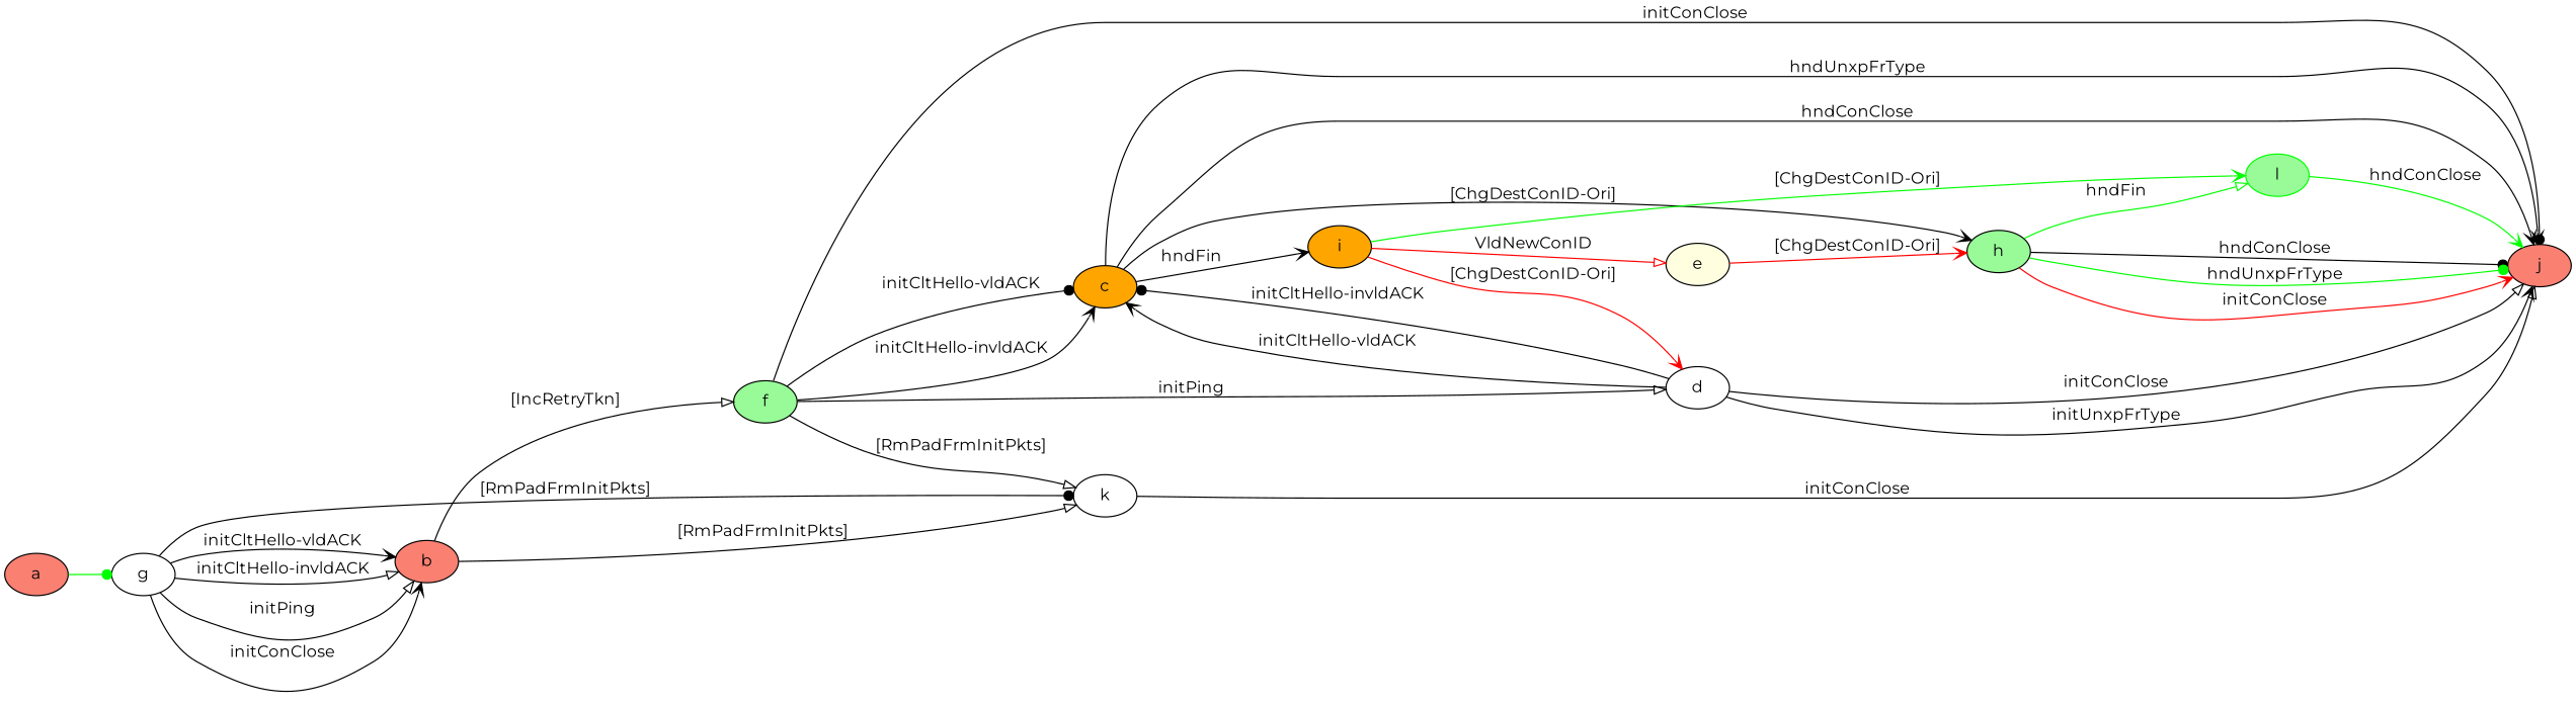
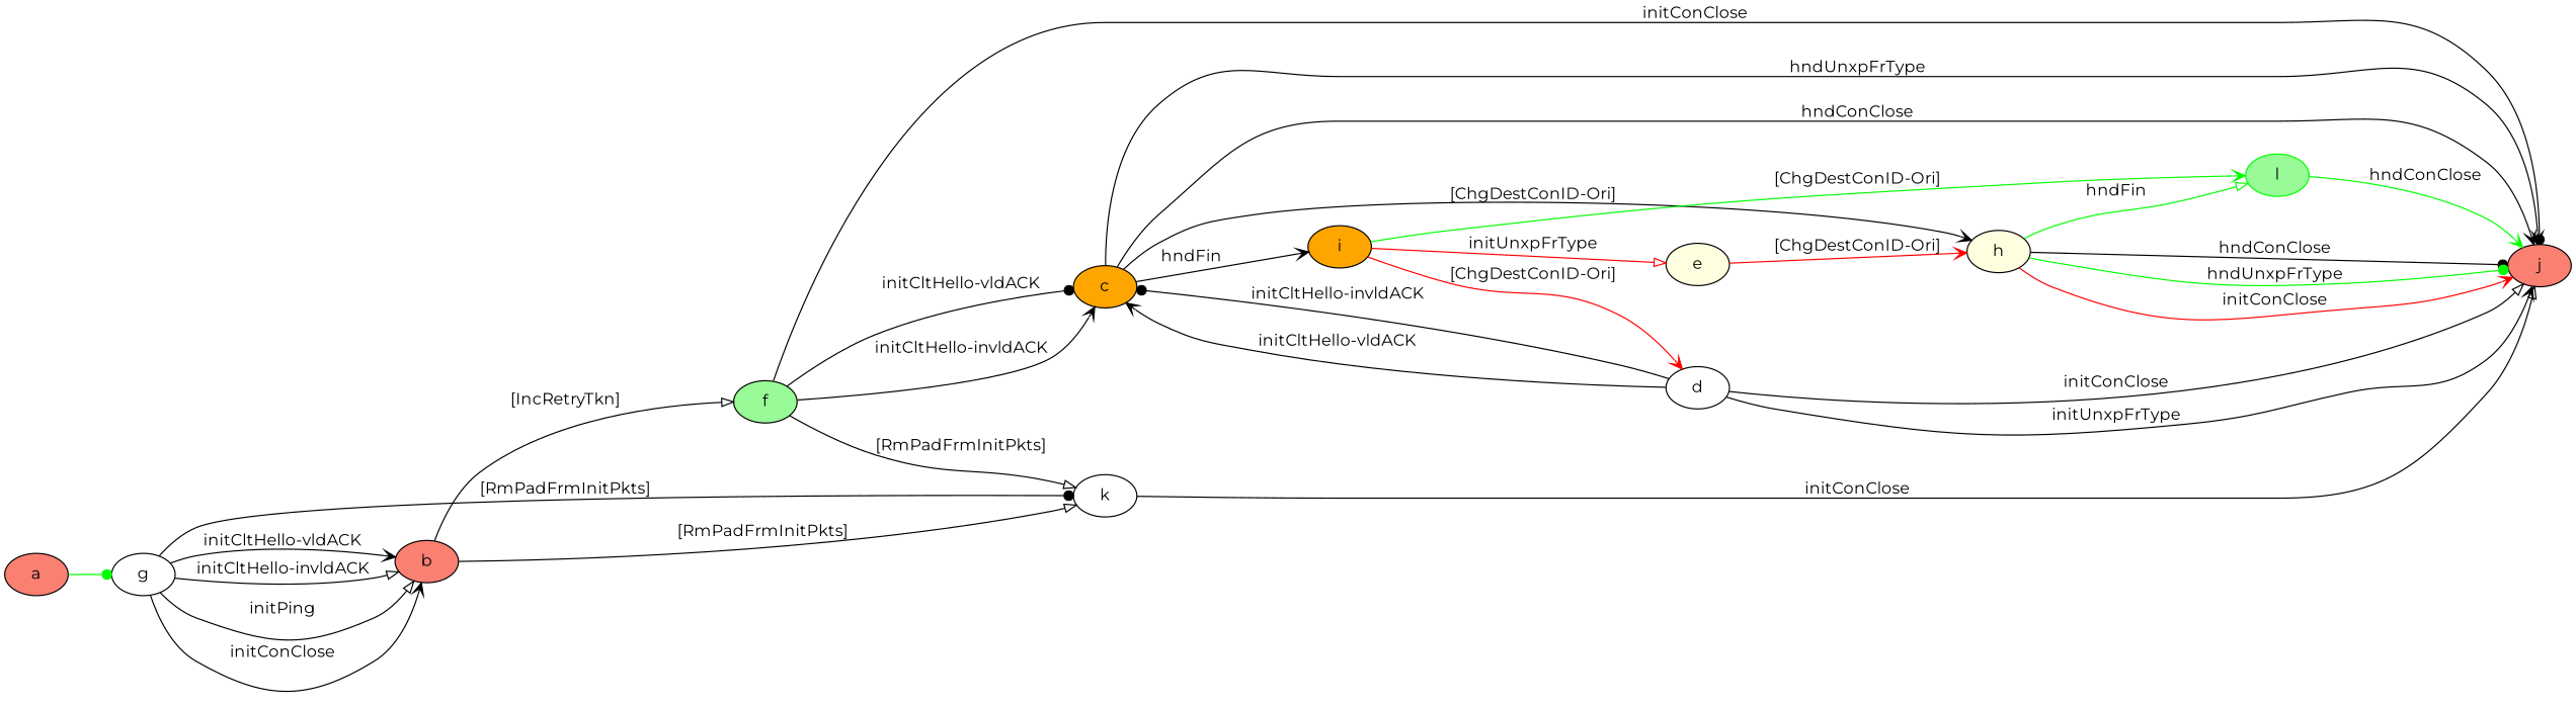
  digraph {
    fontname=Montserrat
    rankdir=LR
    node [fillcolor=white fontname=Montserrat style=filled]
    edge [arrowhead=vee fontname=Montserrat]
    g
    a [fillcolor=salmon]
    b [fillcolor=salmon]
    k
    f [fillcolor=palegreen]
    j [fillcolor=salmon]
    c [fillcolor=orange]
    d
-   h [fillcolor=palegreen]
+   h [fillcolor=lightyellow]
    i [fillcolor=orange]
    l [color=green fillcolor=palegreen]
    e [fillcolor=lightyellow]
    g -> b [arrowhead=onormal label="initPing "]
    g -> b [label="initConClose "]
    g -> b [label="initCltHello-vldACK "]
    g -> b [arrowhead=onormal label="initCltHello-invldACK "]
    g -> k [arrowhead=dot label="[RmPadFrmInitPkts] "]
    a -> g [arrowhead=dot color=green]
    b -> k [arrowhead=onormal label="[RmPadFrmInitPkts] "]
    b -> f [arrowhead=onormal label="[IncRetryTkn] "]
    k -> j [arrowhead=onormal label="initConClose "]
    f -> k [arrowhead=onormal label="[RmPadFrmInitPkts] "]
    f -> j [arrowhead=dot label="initConClose "]
    f -> c [arrowhead=dot label="initCltHello-vldACK "]
    f -> c [label="initCltHello-invldACK "]
-   f -> d [arrowhead=onormal label="initPing "]
    c -> j [label="hndUnxpFrType "]
    c -> j [label="hndConClose "]
    c -> h [label="[ChgDestConID-Ori] "]
    c -> i [label="hndFin "]
    d -> j [arrowhead=onormal label="initConClose "]
    d -> j [label="initUnxpFrType "]
    d -> c [label="initCltHello-vldACK "]
    d -> c [arrowhead=dot label="initCltHello-invldACK "]
    h -> j [arrowhead=dot label="hndConClose "]
    h -> j [arrowhead=dot color=green label="hndUnxpFrType "]
    h -> j [color=red label="initConClose "]
    h -> l [arrowhead=onormal color=green label="hndFin "]
    i -> d [color=red label="[ChgDestConID-Ori] "]
    i -> l [color=green label="[ChgDestConID-Ori] "]
-   i -> e [arrowhead=onormal color=red label="VldNewConID "]
+   i -> e [arrowhead=onormal color=red label="initUnxpFrType "]
    l -> j [color=green label="hndConClose "]
    e -> h [color=red label="[ChgDestConID-Ori] "]
  }
